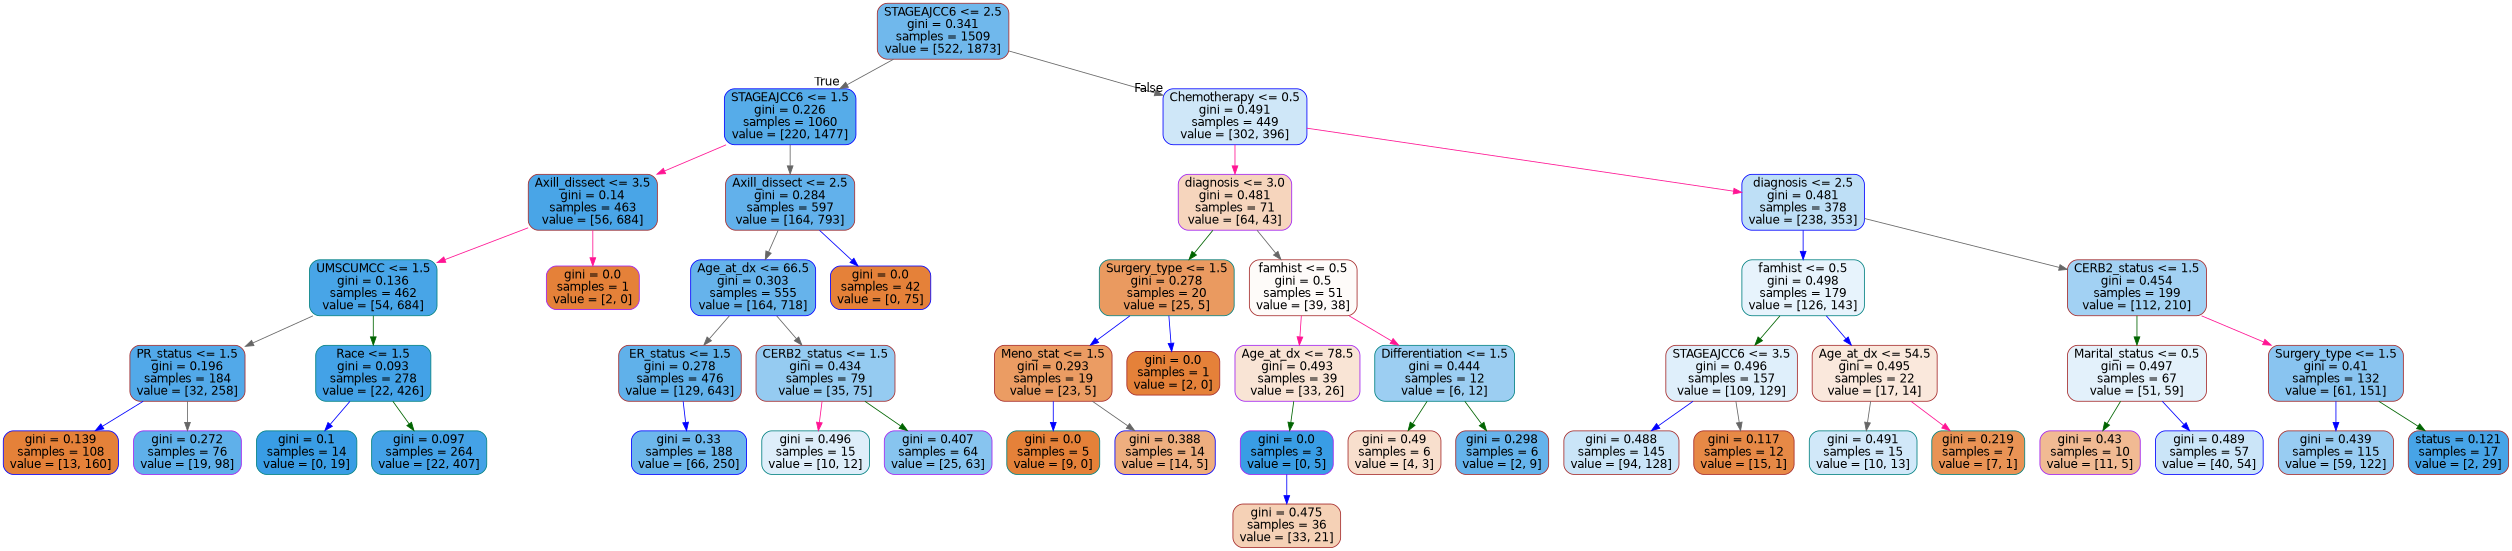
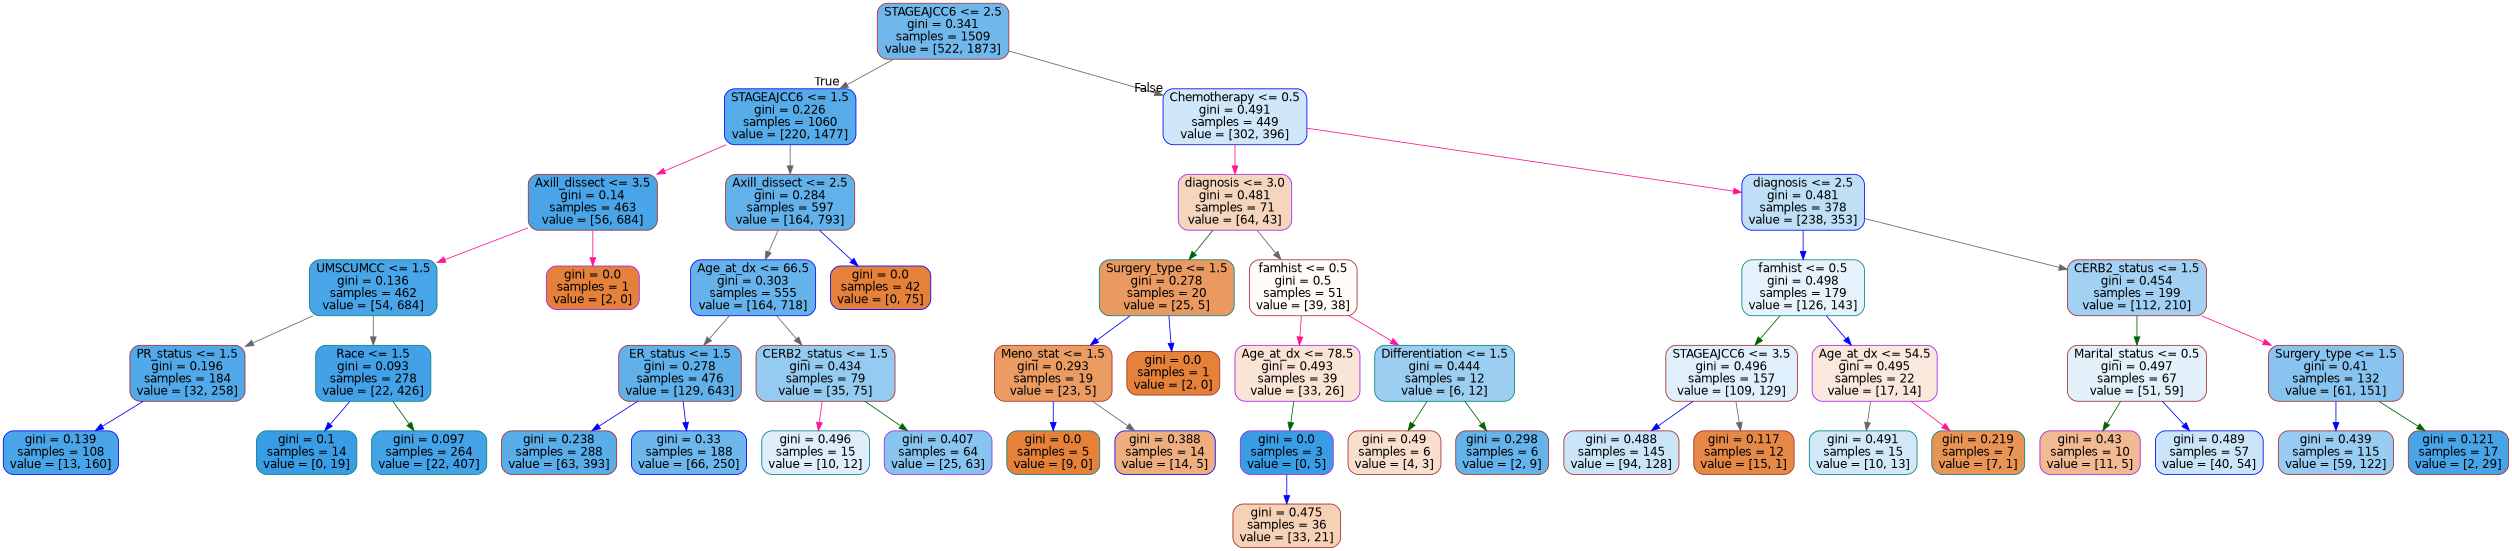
  digraph {
    node [color=brown fillcolor="#e58139ff" fontname=helvetica shape=box style="filled, rounded"]
    edge [color=gray40 fontname=helvetica]
    n1 [fillcolor="#399de5b8" label="STAGEAJCC6 <= 2.5\ngini = 0.341\nsamples = 1509\nvalue = [522, 1873]"]
    n2 [color=blue fillcolor="#399de5d9" label="STAGEAJCC6 <= 1.5\ngini = 0.226\nsamples = 1060\nvalue = [220, 1477]"]
    n3 [color=blue fillcolor="#399de53d" label="Chemotherapy <= 0.5\ngini = 0.491\nsamples = 449\nvalue = [302, 396]"]
    n4 [fillcolor="#399de5ea" label="Axill_dissect <= 3.5\ngini = 0.14\nsamples = 463\nvalue = [56, 684]"]
    n5 [fillcolor="#399de5ca" label="Axill_dissect <= 2.5\ngini = 0.284\nsamples = 597\nvalue = [164, 793]"]
    n6 [color=purple fillcolor="#e5813954" label="diagnosis <= 3.0\ngini = 0.481\nsamples = 71\nvalue = [64, 43]"]
    n7 [color=blue fillcolor="#399de553" label="diagnosis <= 2.5\ngini = 0.481\nsamples = 378\nvalue = [238, 353]"]
    n8 [color=teal fillcolor="#399de5eb" label="UMSCUMCC <= 1.5\ngini = 0.136\nsamples = 462\nvalue = [54, 684]"]
    n9 [color=purple label="gini = 0.0\nsamples = 1\nvalue = [2, 0]"]
    n10 [color=blue fillcolor="#399de5c5" label="Age_at_dx <= 66.5\ngini = 0.303\nsamples = 555\nvalue = [164, 718]"]
    n11 [color=blue label="gini = 0.0\nsamples = 42\nvalue = [0, 75]"]
    n12 [fillcolor="#399de5df" label="PR_status <= 1.5\ngini = 0.196\nsamples = 184\nvalue = [32, 258]"]
    n13 [color=teal fillcolor="#399de5f2" label="Race <= 1.5\ngini = 0.093\nsamples = 278\nvalue = [22, 426]"]
-   n14 [color=blue label="gini = 0.139\nsamples = 108\nvalue = [13, 160]"]
-   n15 [color=purple fillcolor="#399de5ce" label="gini = 0.272\nsamples = 76\nvalue = [19, 98]"]
+   n14 [color=blue fillcolor="#399de5ea" label="gini = 0.139\nsamples = 108\nvalue = [13, 160]"]
    n16 [color=teal fillcolor="#399de5ff" label="gini = 0.1\nsamples = 14\nvalue = [0, 19]"]
    n17 [color=teal fillcolor="#399de5f1" label="gini = 0.097\nsamples = 264\nvalue = [22, 407]"]
    n18 [fillcolor="#399de5cc" label="ER_status <= 1.5\ngini = 0.278\nsamples = 476\nvalue = [129, 643]"]
    n19 [fillcolor="#399de588" label="CERB2_status <= 1.5\ngini = 0.434\nsamples = 79\nvalue = [35, 75]"]
+   n20 [fillcolor="#399de5d6" label="gini = 0.238\nsamples = 288\nvalue = [63, 393]"]
    n21 [color=blue fillcolor="#399de5bc" label="gini = 0.33\nsamples = 188\nvalue = [66, 250]"]
    n22 [color=teal fillcolor="#399de52a" label="gini = 0.496\nsamples = 15\nvalue = [10, 12]"]
    n23 [color=purple fillcolor="#399de59a" label="gini = 0.407\nsamples = 64\nvalue = [25, 63]"]
    n24 [color=teal fillcolor="#e58139cc" label="Surgery_type <= 1.5\ngini = 0.278\nsamples = 20\nvalue = [25, 5]"]
    n25 [fillcolor="#e5813907" label="famhist <= 0.5\ngini = 0.5\nsamples = 51\nvalue = [39, 38]"]
    n26 [color=teal fillcolor="#399de51e" label="famhist <= 0.5\ngini = 0.498\nsamples = 179\nvalue = [126, 143]"]
    n27 [fillcolor="#399de577" label="CERB2_status <= 1.5\ngini = 0.454\nsamples = 199\nvalue = [112, 210]"]
    n28 [fillcolor="#e58139c8" label="Meno_stat <= 1.5\ngini = 0.293\nsamples = 19\nvalue = [23, 5]"]
    n29 [label="gini = 0.0\nsamples = 1\nvalue = [2, 0]"]
    n30 [color=purple fillcolor="#e5813936" label="Age_at_dx <= 78.5\ngini = 0.493\nsamples = 39\nvalue = [33, 26]"]
    n31 [color=teal fillcolor="#399de57f" label="Differentiation <= 1.5\ngini = 0.444\nsamples = 12\nvalue = [6, 12]"]
    n32 [color=teal label="gini = 0.0\nsamples = 5\nvalue = [9, 0]"]
    n33 [color=blue fillcolor="#e58139a4" label="gini = 0.388\nsamples = 14\nvalue = [14, 5]"]
    n34 [color=purple fillcolor="#399de5ff" label="gini = 0.0\nsamples = 3\nvalue = [0, 5]"]
    n35 [fillcolor="#e5813940" label="gini = 0.49\nsamples = 6\nvalue = [4, 3]"]
    n36 [fillcolor="#399de5c6" label="gini = 0.298\nsamples = 6\nvalue = [2, 9]"]
    n37 [fillcolor="#e581395d" label="gini = 0.475\nsamples = 36\nvalue = [33, 21]"]
    n38 [fillcolor="#399de528" label="STAGEAJCC6 <= 3.5\ngini = 0.496\nsamples = 157\nvalue = [109, 129]"]
-   n39 [fillcolor="#e581392d" label="Age_at_dx <= 54.5\ngini = 0.495\nsamples = 22\nvalue = [17, 14]"]
+   n39 [color=purple fillcolor="#e581392d" label="Age_at_dx <= 54.5\ngini = 0.495\nsamples = 22\nvalue = [17, 14]"]
    n40 [fillcolor="#399de523" label="Marital_status <= 0.5\ngini = 0.497\nsamples = 67\nvalue = [51, 59]"]
    n41 [fillcolor="#399de598" label="Surgery_type <= 1.5\ngini = 0.41\nsamples = 132\nvalue = [61, 151]"]
    n42 [fillcolor="#399de544" label="gini = 0.488\nsamples = 145\nvalue = [94, 128]"]
    n43 [fillcolor="#e58139ee" label="gini = 0.117\nsamples = 12\nvalue = [15, 1]"]
    n44 [color=teal fillcolor="#399de53b" label="gini = 0.491\nsamples = 15\nvalue = [10, 13]"]
    n45 [color=teal fillcolor="#e58139db" label="gini = 0.219\nsamples = 7\nvalue = [7, 1]"]
    n46 [color=purple fillcolor="#e581398b" label="gini = 0.43\nsamples = 10\nvalue = [11, 5]"]
    n47 [color=blue fillcolor="#399de542" label="gini = 0.489\nsamples = 57\nvalue = [40, 54]"]
    n48 [fillcolor="#399de584" label="gini = 0.439\nsamples = 115\nvalue = [59, 122]"]
-   n49 [fillcolor="#399de5ed" label="status = 0.121\nsamples = 17\nvalue = [2, 29]"]
+   n49 [fillcolor="#399de5ed" label="gini = 0.121\nsamples = 17\nvalue = [2, 29]"]
    n1 -> n2 [headlabel=True labelangle=45 labeldistance=2.5]
    n1 -> n3 [headlabel=False labelangle=-45 labeldistance=2.5]
    n2 -> n4 [color=deeppink]
    n2 -> n5
    n3 -> n6 [color=deeppink]
    n3 -> n7 [color=deeppink]
    n4 -> n8 [color=deeppink]
    n4 -> n9 [color=deeppink]
    n5 -> n10
    n5 -> n11 [color=blue]
    n6 -> n24 [color=darkgreen]
    n6 -> n25
    n7 -> n26 [color=blue]
    n7 -> n27
    n8 -> n12
-   n8 -> n13 [color=darkgreen]
+   n8 -> n13
    n10 -> n18
    n10 -> n19
    n12 -> n14 [color=blue]
-   n12 -> n15
    n13 -> n16 [color=blue]
    n13 -> n17 [color=darkgreen]
+   n18 -> n20 [color=blue]
    n18 -> n21 [color=blue]
    n19 -> n22 [color=deeppink]
    n19 -> n23 [color=darkgreen]
    n24 -> n28 [color=blue]
    n24 -> n29 [color=blue]
    n25 -> n30 [color=deeppink]
    n25 -> n31 [color=deeppink]
    n26 -> n38 [color=darkgreen]
    n26 -> n39 [color=blue]
    n27 -> n40 [color=darkgreen]
    n27 -> n41 [color=deeppink]
    n28 -> n32 [color=blue]
    n28 -> n33
    n30 -> n34 [color=darkgreen]
    n31 -> n35 [color=darkgreen]
    n31 -> n36 [color=darkgreen]
    n34 -> n37 [color=blue]
    n38 -> n42 [color=blue]
    n38 -> n43
    n39 -> n44
    n39 -> n45 [color=deeppink]
    n40 -> n46 [color=darkgreen]
    n40 -> n47 [color=blue]
    n41 -> n48 [color=blue]
    n41 -> n49 [color=darkgreen]
  }
